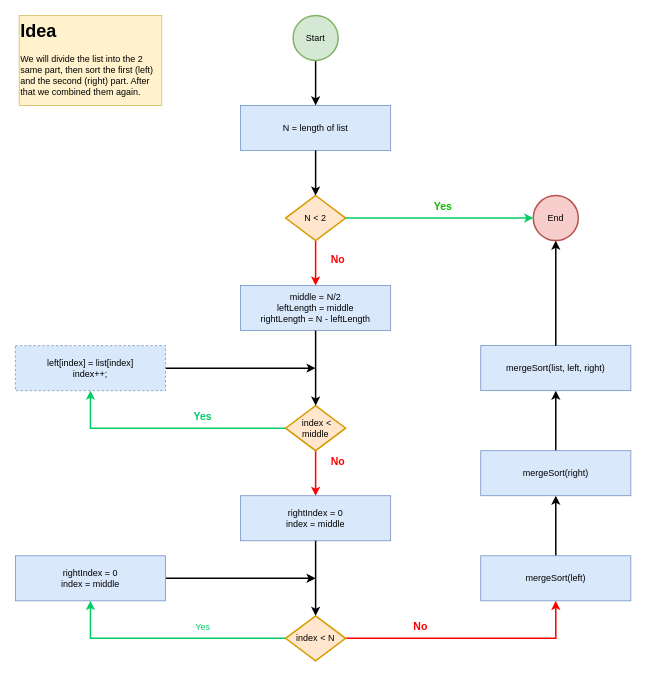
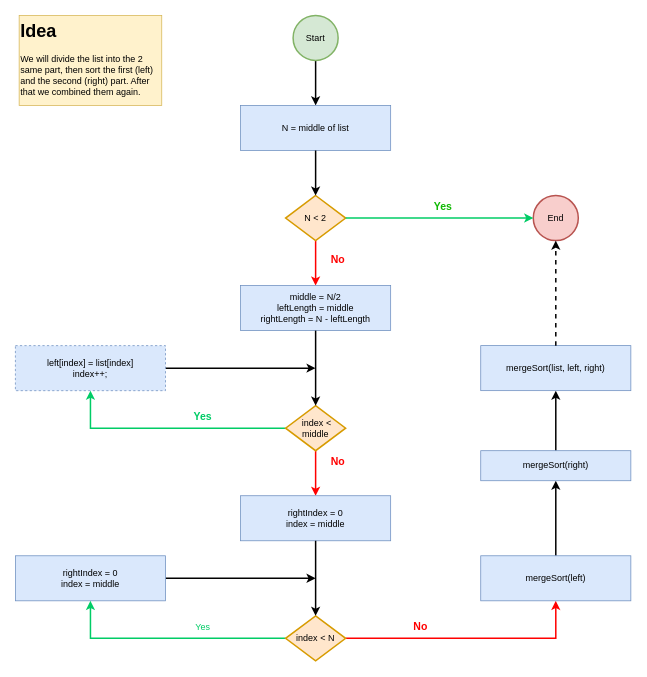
  <mxCell id="0" />
  <mxCell id="1" parent="0" />
  <mxCell id="2" style="edgeStyle=orthogonalEdgeStyle;rounded=0;orthogonalLoop=1;jettySize=auto;html=1;exitX=0.5;exitY=1;exitDx=0;exitDy=0;exitPerimeter=0;entryX=0.5;entryY=0;entryDx=0;entryDy=0;strokeWidth=2;" edge="1" parent="1" source="3" target="4"><mxGeometry relative="1" as="geometry" /></mxCell>
  <mxCell id="3" value="Start" style="strokeWidth=2;html=1;shape=mxgraph.flowchart.start_2;whiteSpace=wrap;fillColor=#d5e8d4;strokeColor=#82b366;" vertex="1" parent="1"><mxGeometry x="390" y="20" width="60" height="60" as="geometry" /></mxCell>
- <mxCell id="4" value="N = length of list" style="rounded=0;whiteSpace=wrap;html=1;fillColor=#dae8fc;strokeColor=#6c8ebf;" vertex="1" parent="1"><mxGeometry x="320" y="140" width="200" height="60" as="geometry" /></mxCell>
+ <mxCell id="4" value="N = middle of list" style="rounded=0;whiteSpace=wrap;html=1;fillColor=#dae8fc;strokeColor=#6c8ebf;" vertex="1" parent="1"><mxGeometry x="320" y="140" width="200" height="60" as="geometry" /></mxCell>
  <mxCell id="5" style="edgeStyle=orthogonalEdgeStyle;rounded=0;orthogonalLoop=1;jettySize=auto;html=1;exitX=0.5;exitY=1;exitDx=0;exitDy=0;exitPerimeter=0;fontSize=11;strokeWidth=2;fillColor=#e51400;strokeColor=#FF0000;" edge="1" parent="1" source="6" target="9"><mxGeometry relative="1" as="geometry" /></mxCell>
  <mxCell id="6" value="N &amp;lt; 2" style="strokeWidth=2;html=1;shape=mxgraph.flowchart.decision;whiteSpace=wrap;fillColor=#ffe6cc;strokeColor=#d79b00;" vertex="1" parent="1"><mxGeometry x="380" y="260" width="80" height="60" as="geometry" /></mxCell>
  <mxCell id="7" style="edgeStyle=orthogonalEdgeStyle;rounded=0;orthogonalLoop=1;jettySize=auto;html=1;entryX=0.5;entryY=0;entryDx=0;entryDy=0;entryPerimeter=0;strokeWidth=2;" edge="1" parent="1" source="4" target="6"><mxGeometry relative="1" as="geometry" /></mxCell>
  <mxCell id="8" value="End" style="strokeWidth=2;html=1;shape=mxgraph.flowchart.start_2;whiteSpace=wrap;fillColor=#f8cecc;strokeColor=#b85450;" vertex="1" parent="1"><mxGeometry x="710" y="260" width="60" height="60" as="geometry" /></mxCell>
  <mxCell id="9" value="middle = N/2&lt;div&gt;leftLength = middle&lt;/div&gt;&lt;div&gt;rightLength = N - leftLength&lt;/div&gt;" style="rounded=0;whiteSpace=wrap;html=1;align=center;fillColor=#dae8fc;strokeColor=#6c8ebf;" vertex="1" parent="1"><mxGeometry x="320" y="380" width="200" height="60" as="geometry" /></mxCell>
  <mxCell id="10" style="edgeStyle=orthogonalEdgeStyle;rounded=0;orthogonalLoop=1;jettySize=auto;html=1;exitX=1;exitY=0.5;exitDx=0;exitDy=0;strokeWidth=2;" edge="1" parent="1" source="11"><mxGeometry relative="1" as="geometry"><mxPoint x="420" y="490" as="targetPoint" /></mxGeometry></mxCell>
  <mxCell id="11" value="left[index] = list[index]&lt;div&gt;index++;&lt;/div&gt;" style="rounded=0;whiteSpace=wrap;html=1;align=center;fillColor=#dae8fc;strokeColor=#6c8ebf;dashed=1;" vertex="1" parent="1"><mxGeometry x="20" y="460" width="200" height="60" as="geometry" /></mxCell>
  <mxCell id="12" style="edgeStyle=orthogonalEdgeStyle;rounded=0;orthogonalLoop=1;jettySize=auto;html=1;exitX=0;exitY=0.5;exitDx=0;exitDy=0;exitPerimeter=0;entryX=0.5;entryY=1;entryDx=0;entryDy=0;strokeWidth=2;strokeColor=#00CC66;" edge="1" parent="1" source="14" target="11"><mxGeometry relative="1" as="geometry" /></mxCell>
  <mxCell id="13" style="edgeStyle=orthogonalEdgeStyle;rounded=0;orthogonalLoop=1;jettySize=auto;html=1;exitX=0.5;exitY=1;exitDx=0;exitDy=0;exitPerimeter=0;strokeWidth=2;strokeColor=#FF0000;" edge="1" parent="1" source="14" target="16"><mxGeometry relative="1" as="geometry" /></mxCell>
  <mxCell id="14" value="&amp;nbsp;index &amp;lt; middle" style="strokeWidth=2;html=1;shape=mxgraph.flowchart.decision;whiteSpace=wrap;fillColor=#ffe6cc;strokeColor=#d79b00;" vertex="1" parent="1"><mxGeometry x="380" y="540" width="80" height="60" as="geometry" /></mxCell>
  <mxCell id="15" style="edgeStyle=orthogonalEdgeStyle;rounded=0;orthogonalLoop=1;jettySize=auto;html=1;exitX=0.5;exitY=1;exitDx=0;exitDy=0;entryX=0.5;entryY=0;entryDx=0;entryDy=0;entryPerimeter=0;strokeWidth=2;" edge="1" parent="1" source="9" target="14"><mxGeometry relative="1" as="geometry" /></mxCell>
  <mxCell id="16" value="rightIndex = 0&lt;div&gt;index = middle&lt;/div&gt;" style="rounded=0;whiteSpace=wrap;html=1;align=center;fillColor=#dae8fc;strokeColor=#6c8ebf;" vertex="1" parent="1"><mxGeometry x="320" y="660" width="200" height="60" as="geometry" /></mxCell>
  <mxCell id="17" style="edgeStyle=orthogonalEdgeStyle;rounded=0;orthogonalLoop=1;jettySize=auto;html=1;exitX=1;exitY=0.5;exitDx=0;exitDy=0;strokeWidth=2;" edge="1" parent="1" source="18"><mxGeometry relative="1" as="geometry"><mxPoint x="420" y="770" as="targetPoint" /></mxGeometry></mxCell>
  <mxCell id="18" value="rightIndex = 0&lt;div&gt;index = middle&lt;/div&gt;" style="rounded=0;whiteSpace=wrap;html=1;align=center;fillColor=#dae8fc;strokeColor=#6c8ebf;" vertex="1" parent="1"><mxGeometry x="20" y="740" width="200" height="60" as="geometry" /></mxCell>
  <mxCell id="19" style="edgeStyle=orthogonalEdgeStyle;rounded=0;orthogonalLoop=1;jettySize=auto;html=1;exitX=0;exitY=0.5;exitDx=0;exitDy=0;exitPerimeter=0;entryX=0.5;entryY=1;entryDx=0;entryDy=0;strokeWidth=2;strokeColor=#00CC66;" edge="1" parent="1" source="21" target="18"><mxGeometry relative="1" as="geometry" /></mxCell>
  <mxCell id="20" style="edgeStyle=orthogonalEdgeStyle;rounded=0;orthogonalLoop=1;jettySize=auto;html=1;exitX=1;exitY=0.5;exitDx=0;exitDy=0;exitPerimeter=0;entryX=0.5;entryY=1;entryDx=0;entryDy=0;strokeWidth=2;strokeColor=#FF0000;" edge="1" parent="1" source="21" target="24"><mxGeometry relative="1" as="geometry" /></mxCell>
  <mxCell id="21" value="index &amp;lt; N" style="strokeWidth=2;html=1;shape=mxgraph.flowchart.decision;whiteSpace=wrap;fillColor=#ffe6cc;strokeColor=#d79b00;" vertex="1" parent="1"><mxGeometry x="380" y="820" width="80" height="60" as="geometry" /></mxCell>
  <mxCell id="22" style="edgeStyle=orthogonalEdgeStyle;rounded=0;orthogonalLoop=1;jettySize=auto;html=1;exitX=1;exitY=0.5;exitDx=0;exitDy=0;exitPerimeter=0;entryX=0;entryY=0.5;entryDx=0;entryDy=0;entryPerimeter=0;strokeWidth=2;fillColor=#60a917;strokeColor=#00CC66;" edge="1" parent="1" source="6" target="8"><mxGeometry relative="1" as="geometry" /></mxCell>
  <mxCell id="23" style="edgeStyle=orthogonalEdgeStyle;rounded=0;orthogonalLoop=1;jettySize=auto;html=1;exitX=0.5;exitY=0;exitDx=0;exitDy=0;entryX=0.5;entryY=1;entryDx=0;entryDy=0;strokeWidth=2;" edge="1" parent="1" source="24" target="33"><mxGeometry relative="1" as="geometry" /></mxCell>
  <mxCell id="24" value="mergeSort(left)" style="rounded=0;whiteSpace=wrap;html=1;align=center;fillColor=#dae8fc;strokeColor=#6c8ebf;" vertex="1" parent="1"><mxGeometry x="640" y="740" width="200" height="60" as="geometry" /></mxCell>
  <mxCell id="25" style="edgeStyle=orthogonalEdgeStyle;rounded=0;orthogonalLoop=1;jettySize=auto;html=1;exitX=0.5;exitY=1;exitDx=0;exitDy=0;entryX=0.5;entryY=0;entryDx=0;entryDy=0;entryPerimeter=0;strokeWidth=2;" edge="1" parent="1" source="16" target="21"><mxGeometry relative="1" as="geometry" /></mxCell>
  <mxCell id="26" value="No" style="text;html=1;align=center;verticalAlign=middle;whiteSpace=wrap;rounded=0;fontSize=14;fontStyle=1;fontColor=#FF0000;" vertex="1" parent="1"><mxGeometry x="530" y="820" width="60" height="30" as="geometry" /></mxCell>
  <mxCell id="27" value="Yes" style="text;html=1;align=center;verticalAlign=middle;whiteSpace=wrap;rounded=0;fontColor=#00CC66;" vertex="1" parent="1"><mxGeometry x="240" y="820" width="60" height="30" as="geometry" /></mxCell>
  <mxCell id="28" value="No" style="text;html=1;align=center;verticalAlign=middle;whiteSpace=wrap;rounded=0;fontSize=14;fontStyle=1;fontColor=#FF0000;" vertex="1" parent="1"><mxGeometry x="420" y="600" width="60" height="30" as="geometry" /></mxCell>
  <mxCell id="29" value="Yes" style="text;html=1;align=center;verticalAlign=middle;whiteSpace=wrap;rounded=0;fontSize=14;fontStyle=1;fontColor=#00CC66;" vertex="1" parent="1"><mxGeometry x="240" y="540" width="60" height="30" as="geometry" /></mxCell>
  <mxCell id="30" value="Yes" style="text;html=1;align=center;verticalAlign=middle;whiteSpace=wrap;rounded=0;strokeWidth=1;fontSize=14;fontStyle=1;fontColor=#10b904;" vertex="1" parent="1"><mxGeometry x="560" y="260" width="60" height="30" as="geometry" /></mxCell>
  <mxCell id="31" value="No" style="text;html=1;align=center;verticalAlign=middle;whiteSpace=wrap;rounded=0;fontSize=14;fontStyle=1;fontColor=#FF0000;" vertex="1" parent="1"><mxGeometry x="420" y="330" width="60" height="30" as="geometry" /></mxCell>
  <mxCell id="32" style="edgeStyle=orthogonalEdgeStyle;rounded=0;orthogonalLoop=1;jettySize=auto;html=1;exitX=0.5;exitY=0;exitDx=0;exitDy=0;entryX=0.5;entryY=1;entryDx=0;entryDy=0;strokeWidth=2;" edge="1" parent="1" source="33" target="34"><mxGeometry relative="1" as="geometry" /></mxCell>
- <mxCell id="33" value="mergeSort(right)" style="rounded=0;whiteSpace=wrap;html=1;align=center;fillColor=#dae8fc;strokeColor=#6c8ebf;" vertex="1" parent="1"><mxGeometry x="640" y="600" width="200" height="60" as="geometry" /></mxCell>
+ <mxCell id="33" value="mergeSort(right)" style="rounded=0;whiteSpace=wrap;html=1;align=center;fillColor=#dae8fc;strokeColor=#6c8ebf;" vertex="1" parent="1"><mxGeometry x="640" y="600" width="200" height="40" as="geometry" /></mxCell>
  <mxCell id="34" value="mergeSort(list, left, right)" style="rounded=0;whiteSpace=wrap;html=1;align=center;fillColor=#dae8fc;strokeColor=#6c8ebf;" vertex="1" parent="1"><mxGeometry x="640" y="460" width="200" height="60" as="geometry" /></mxCell>
- <mxCell id="35" style="edgeStyle=orthogonalEdgeStyle;rounded=0;orthogonalLoop=1;jettySize=auto;html=1;exitX=0.5;exitY=0;exitDx=0;exitDy=0;entryX=0.5;entryY=1;entryDx=0;entryDy=0;entryPerimeter=0;strokeWidth=2;" edge="1" parent="1" source="34" target="8"><mxGeometry relative="1" as="geometry" /></mxCell>
+ <mxCell id="35" style="edgeStyle=orthogonalEdgeStyle;rounded=0;orthogonalLoop=1;jettySize=auto;html=1;exitX=0.5;exitY=0;exitDx=0;exitDy=0;entryX=0.5;entryY=1;entryDx=0;entryDy=0;entryPerimeter=0;strokeWidth=2;dashed=1;" edge="1" parent="1" source="34" target="8"><mxGeometry relative="1" as="geometry" /></mxCell>
  <mxCell id="36" value="&lt;h1 style=&quot;margin-top: 0px;&quot;&gt;Idea&lt;/h1&gt;&lt;p&gt;We will divide the list into the 2 same part, then sort the first (left) and the second (right) part. After that we combined them again.&lt;/p&gt;" style="text;html=1;whiteSpace=wrap;overflow=hidden;rounded=0;fillColor=#fff2cc;strokeColor=#d6b656;" vertex="1" parent="1"><mxGeometry x="25" y="20" width="190" height="120" as="geometry" /></mxCell>
